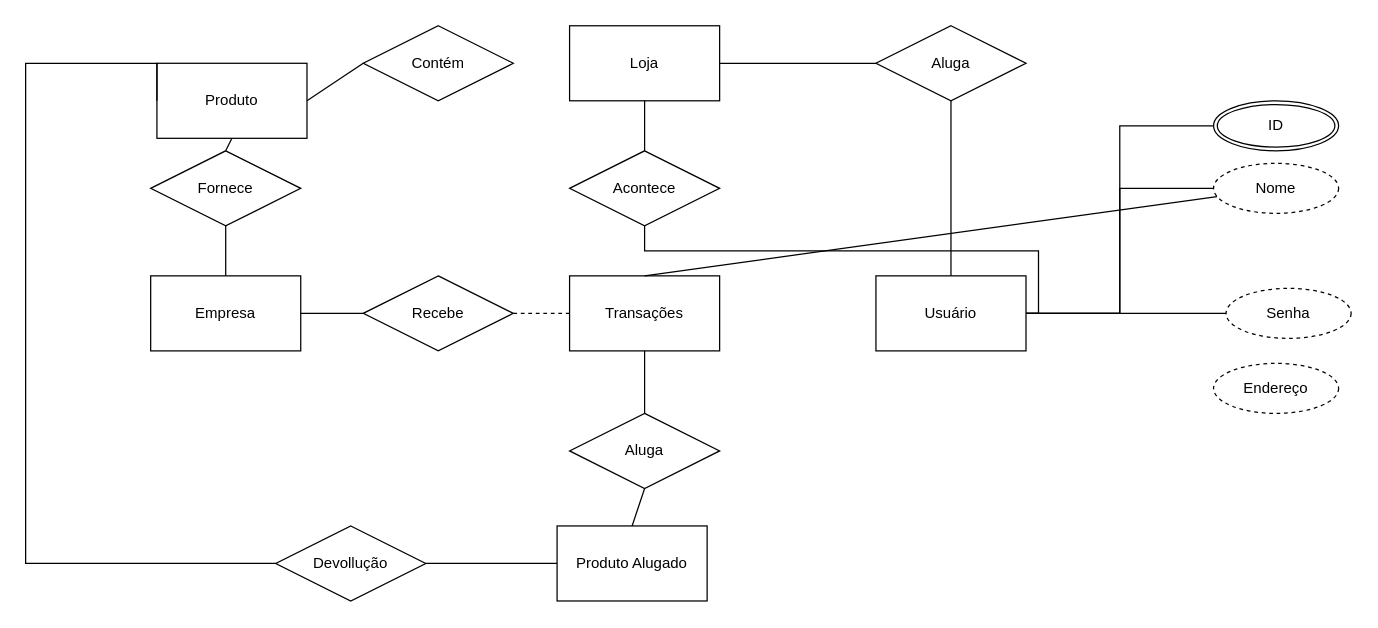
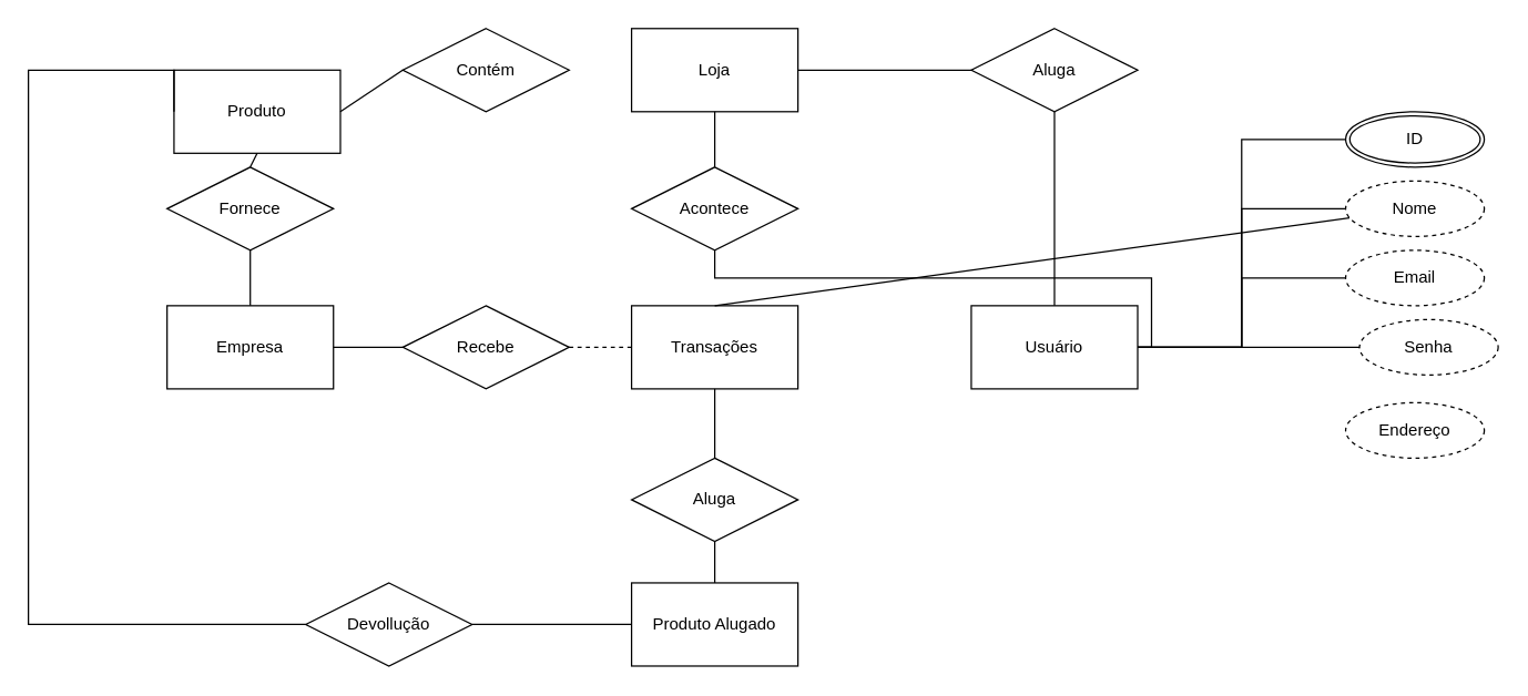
  <mxCell id="0" />
  <mxCell id="1" parent="0" />
  <mxCell id="2" value="Usuário" style="rounded=0;whiteSpace=wrap;html=1;" vertex="1" parent="1"><mxGeometry x="700" y="220" width="120" height="60" as="geometry" /></mxCell>
  <mxCell id="3" value="Loja" style="rounded=0;whiteSpace=wrap;html=1;" vertex="1" parent="1"><mxGeometry x="455" y="20" width="120" height="60" as="geometry" /></mxCell>
  <mxCell id="4" value="Produto" style="rounded=0;whiteSpace=wrap;html=1;" vertex="1" parent="1"><mxGeometry x="125" y="50" width="120" height="60" as="geometry" /></mxCell>
  <mxCell id="5" value="Transações" style="rounded=0;whiteSpace=wrap;html=1;" vertex="1" parent="1"><mxGeometry x="455" y="220" width="120" height="60" as="geometry" /></mxCell>
  <mxCell id="6" value="ID" style="ellipse;shape=doubleEllipse;margin=3;whiteSpace=wrap;html=1;align=center;" vertex="1" parent="1"><mxGeometry x="970" y="80" width="100" height="40" as="geometry" /></mxCell>
  <mxCell id="7" value="Nome" style="ellipse;whiteSpace=wrap;html=1;align=center;dashed=1;" vertex="1" parent="1"><mxGeometry x="970" y="130" width="100" height="40" as="geometry" /></mxCell>
+ <mxCell id="8" value="Email" style="ellipse;whiteSpace=wrap;html=1;align=center;dashed=1;" vertex="1" parent="1"><mxGeometry x="970" y="180" width="100" height="40" as="geometry" /></mxCell>
  <mxCell id="9" value="Empresa" style="rounded=0;whiteSpace=wrap;html=1;" vertex="1" parent="1"><mxGeometry x="120" y="220" width="120" height="60" as="geometry" /></mxCell>
  <mxCell id="10" value="Senha" style="ellipse;whiteSpace=wrap;html=1;align=center;dashed=1;" vertex="1" parent="1"><mxGeometry x="980" y="230" width="100" height="40" as="geometry" /></mxCell>
  <mxCell id="11" value="Endereço" style="ellipse;whiteSpace=wrap;html=1;align=center;dashed=1;" vertex="1" parent="1"><mxGeometry x="970" y="290" width="100" height="40" as="geometry" /></mxCell>
  <mxCell id="12" value="Aluga" style="shape=rhombus;perimeter=rhombusPerimeter;whiteSpace=wrap;html=1;align=center;" vertex="1" parent="1"><mxGeometry x="700" y="20" width="120" height="60" as="geometry" /></mxCell>
  <mxCell id="13" value="" style="endArrow=none;html=1;rounded=0;exitX=0.5;exitY=1;exitDx=0;exitDy=0;entryX=0.5;entryY=0;entryDx=0;entryDy=0;" edge="1" parent="1" source="12" target="2"><mxGeometry relative="1" as="geometry"><mxPoint x="710" y="140" as="sourcePoint" /><mxPoint x="870" y="140" as="targetPoint" /></mxGeometry></mxCell>
  <mxCell id="14" value="" style="endArrow=none;html=1;rounded=0;exitX=0;exitY=0.5;exitDx=0;exitDy=0;entryX=1;entryY=0.5;entryDx=0;entryDy=0;" edge="1" parent="1" source="12" target="3"><mxGeometry relative="1" as="geometry"><mxPoint x="730" y="100" as="sourcePoint" /><mxPoint x="890" y="100" as="targetPoint" /></mxGeometry></mxCell>
  <mxCell id="15" value="Contém" style="shape=rhombus;perimeter=rhombusPerimeter;whiteSpace=wrap;html=1;align=center;" vertex="1" parent="1"><mxGeometry x="290" y="20" width="120" height="60" as="geometry" /></mxCell>
  <mxCell id="16" value="" style="endArrow=none;html=1;rounded=0;exitX=1;exitY=0.5;exitDx=0;exitDy=0;entryX=0;entryY=0.5;entryDx=0;entryDy=0;" edge="1" parent="1" source="4" target="15"><mxGeometry relative="1" as="geometry"><mxPoint x="260" y="190" as="sourcePoint" /><mxPoint x="420" y="190" as="targetPoint" /></mxGeometry></mxCell>
  <mxCell id="17" value="Fornece" style="shape=rhombus;perimeter=rhombusPerimeter;whiteSpace=wrap;html=1;align=center;" vertex="1" parent="1"><mxGeometry x="120" y="120" width="120" height="60" as="geometry" /></mxCell>
  <mxCell id="18" value="" style="endArrow=none;html=1;rounded=0;exitX=0.5;exitY=0;exitDx=0;exitDy=0;entryX=0.5;entryY=1;entryDx=0;entryDy=0;" edge="1" parent="1" source="17" target="4"><mxGeometry relative="1" as="geometry"><mxPoint x="120" y="310" as="sourcePoint" /><mxPoint x="280" y="310" as="targetPoint" /></mxGeometry></mxCell>
  <mxCell id="19" value="" style="endArrow=none;html=1;rounded=0;exitX=0.5;exitY=1;exitDx=0;exitDy=0;entryX=0.5;entryY=0;entryDx=0;entryDy=0;" edge="1" parent="1" source="17" target="9"><mxGeometry relative="1" as="geometry"><mxPoint x="180" y="390" as="sourcePoint" /><mxPoint x="340" y="390" as="targetPoint" /></mxGeometry></mxCell>
  <mxCell id="20" value="Acontece" style="shape=rhombus;perimeter=rhombusPerimeter;whiteSpace=wrap;html=1;align=center;" vertex="1" parent="1"><mxGeometry x="455" y="120" width="120" height="60" as="geometry" /></mxCell>
  <mxCell id="21" value="Recebe" style="shape=rhombus;perimeter=rhombusPerimeter;whiteSpace=wrap;html=1;align=center;" vertex="1" parent="1"><mxGeometry x="290" y="220" width="120" height="60" as="geometry" /></mxCell>
  <mxCell id="22" value="" style="endArrow=none;html=1;rounded=0;exitX=0.5;exitY=0;exitDx=0;exitDy=0;" edge="1" parent="1" source="5" target="7"><mxGeometry relative="1" as="geometry"><mxPoint x="280" y="420" as="sourcePoint" /><mxPoint x="440" y="420" as="targetPoint" /></mxGeometry></mxCell>
  <mxCell id="23" value="" style="endArrow=none;html=1;rounded=0;exitX=0.5;exitY=0;exitDx=0;exitDy=0;entryX=0.5;entryY=1;entryDx=0;entryDy=0;" edge="1" parent="1" source="20" target="3"><mxGeometry relative="1" as="geometry"><mxPoint x="240" y="410" as="sourcePoint" /><mxPoint x="400" y="410" as="targetPoint" /></mxGeometry></mxCell>
  <mxCell id="24" value="" style="endArrow=none;html=1;rounded=0;exitX=1;exitY=0.5;exitDx=0;exitDy=0;entryX=0;entryY=0.5;entryDx=0;entryDy=0;" edge="1" parent="1" source="9" target="21"><mxGeometry relative="1" as="geometry"><mxPoint x="370" y="380" as="sourcePoint" /><mxPoint x="530" y="380" as="targetPoint" /></mxGeometry></mxCell>
  <mxCell id="25" value="" style="endArrow=none;html=1;rounded=0;exitX=1;exitY=0.5;exitDx=0;exitDy=0;entryX=0;entryY=0.5;entryDx=0;entryDy=0;dashed=1;" edge="1" parent="1" source="21" target="5"><mxGeometry relative="1" as="geometry"><mxPoint x="270" y="420" as="sourcePoint" /><mxPoint x="430" y="420" as="targetPoint" /></mxGeometry></mxCell>
  <mxCell id="26" value="" style="endArrow=none;html=1;rounded=0;exitX=0;exitY=0.5;exitDx=0;exitDy=0;entryX=1;entryY=0.5;entryDx=0;entryDy=0;edgeStyle=orthogonalEdgeStyle;" edge="1" parent="1" source="6" target="2"><mxGeometry relative="1" as="geometry"><mxPoint x="900" y="-70" as="sourcePoint" /><mxPoint x="1060" y="-70" as="targetPoint" /></mxGeometry></mxCell>
  <mxCell id="27" value="" style="endArrow=none;html=1;rounded=0;exitX=0;exitY=0.5;exitDx=0;exitDy=0;entryX=1;entryY=0.5;entryDx=0;entryDy=0;edgeStyle=orthogonalEdgeStyle;" edge="1" parent="1" source="7" target="2"><mxGeometry relative="1" as="geometry"><mxPoint x="970" y="590" as="sourcePoint" /><mxPoint x="1130" y="590" as="targetPoint" /></mxGeometry></mxCell>
+ <mxCell id="28" value="" style="endArrow=none;html=1;rounded=0;exitX=0;exitY=0.5;exitDx=0;exitDy=0;entryX=1;entryY=0.5;entryDx=0;entryDy=0;edgeStyle=orthogonalEdgeStyle;" edge="1" parent="1" source="8" target="2"><mxGeometry relative="1" as="geometry"><mxPoint x="870" y="480" as="sourcePoint" /><mxPoint x="1030" y="480" as="targetPoint" /></mxGeometry></mxCell>
  <mxCell id="29" value="" style="endArrow=none;html=1;rounded=0;exitX=0;exitY=0.5;exitDx=0;exitDy=0;entryX=1;entryY=0.5;entryDx=0;entryDy=0;edgeStyle=orthogonalEdgeStyle;" edge="1" parent="1" source="10" target="2"><mxGeometry relative="1" as="geometry"><mxPoint x="880" y="420" as="sourcePoint" /><mxPoint x="1040" y="420" as="targetPoint" /></mxGeometry></mxCell>
  <mxCell id="30" value="" style="endArrow=none;html=1;rounded=0;exitX=1;exitY=0.5;exitDx=0;exitDy=0;edgeStyle=orthogonalEdgeStyle;" edge="1" parent="1" source="2" target="20"><mxGeometry relative="1" as="geometry"><mxPoint x="830" y="440" as="sourcePoint" /><mxPoint x="990" y="440" as="targetPoint" /></mxGeometry></mxCell>
- <mxCell id="31" value="Produto Alugado" style="rounded=0;whiteSpace=wrap;html=1;" vertex="1" parent="1"><mxGeometry x="445" y="420" width="120" height="60" as="geometry" /></mxCell>
+ <mxCell id="31" value="Produto Alugado" style="rounded=0;whiteSpace=wrap;html=1;" vertex="1" parent="1"><mxGeometry x="455" y="420" width="120" height="60" as="geometry" /></mxCell>
  <mxCell id="32" value="Devollução" style="shape=rhombus;perimeter=rhombusPerimeter;whiteSpace=wrap;html=1;align=center;" vertex="1" parent="1"><mxGeometry x="220" y="420" width="120" height="60" as="geometry" /></mxCell>
  <mxCell id="33" value="Aluga" style="shape=rhombus;perimeter=rhombusPerimeter;whiteSpace=wrap;html=1;align=center;" vertex="1" parent="1"><mxGeometry x="455" y="330" width="120" height="60" as="geometry" /></mxCell>
  <mxCell id="34" value="" style="endArrow=none;html=1;rounded=0;exitX=0.5;exitY=1;exitDx=0;exitDy=0;entryX=0.5;entryY=0;entryDx=0;entryDy=0;" edge="1" parent="1" source="5" target="33"><mxGeometry relative="1" as="geometry"><mxPoint x="640" y="360" as="sourcePoint" /><mxPoint x="800" y="360" as="targetPoint" /></mxGeometry></mxCell>
  <mxCell id="35" value="" style="endArrow=none;html=1;rounded=0;exitX=0.5;exitY=1;exitDx=0;exitDy=0;entryX=0.5;entryY=0;entryDx=0;entryDy=0;" edge="1" parent="1" source="33" target="31"><mxGeometry relative="1" as="geometry"><mxPoint x="750" y="430" as="sourcePoint" /><mxPoint x="910" y="430" as="targetPoint" /></mxGeometry></mxCell>
  <mxCell id="36" value="" style="endArrow=none;html=1;rounded=0;exitX=0;exitY=0.5;exitDx=0;exitDy=0;entryX=1;entryY=0.5;entryDx=0;entryDy=0;" edge="1" parent="1" source="31" target="32"><mxGeometry relative="1" as="geometry"><mxPoint x="270" y="370" as="sourcePoint" /><mxPoint x="430" y="370" as="targetPoint" /></mxGeometry></mxCell>
  <mxCell id="37" value="" style="endArrow=none;html=1;rounded=0;entryX=0;entryY=0.5;entryDx=0;entryDy=0;exitX=0;exitY=0.5;exitDx=0;exitDy=0;edgeStyle=orthogonalEdgeStyle;" edge="1" parent="1" source="4" target="32"><mxGeometry relative="1" as="geometry"><mxPoint x="30" y="380" as="sourcePoint" /><mxPoint x="190" y="380" as="targetPoint" /><Array as="points"><mxPoint x="20" y="50" /><mxPoint x="20" y="450" /></Array></mxGeometry></mxCell>
